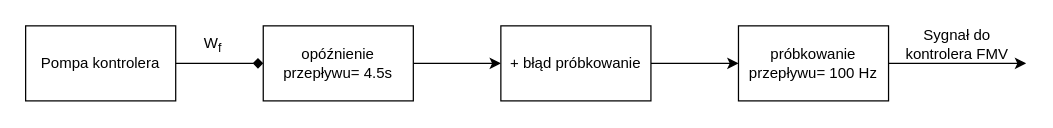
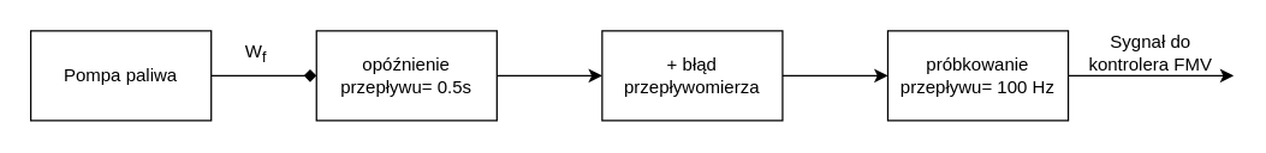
  <mxCell id="0" />
  <mxCell id="1" parent="0" />
  <mxCell id="2" style="edgeStyle=orthogonalEdgeStyle;rounded=0;orthogonalLoop=1;jettySize=auto;html=1;entryX=0;entryY=0.5;entryDx=0;entryDy=0;endArrow=diamond;" edge="1" parent="1" source="3" target="5"><mxGeometry relative="1" as="geometry"><mxPoint x="190" y="50" as="targetPoint" /></mxGeometry></mxCell>
- <mxCell id="3" value="Pompa kontrolera" style="rounded=0;whiteSpace=wrap;html=1;" vertex="1" parent="1"><mxGeometry x="20" y="20" width="120" height="60" as="geometry" /></mxCell>
+ <mxCell id="3" value="Pompa paliwa" style="rounded=0;whiteSpace=wrap;html=1;" vertex="1" parent="1"><mxGeometry x="20" y="20" width="120" height="60" as="geometry" /></mxCell>
  <mxCell id="4" style="edgeStyle=orthogonalEdgeStyle;rounded=0;orthogonalLoop=1;jettySize=auto;html=1;" edge="1" parent="1" source="5"><mxGeometry relative="1" as="geometry"><mxPoint x="400" y="50" as="targetPoint" /></mxGeometry></mxCell>
- <mxCell id="5" value="opóźnienie przepływu= 4.5s" style="rounded=0;whiteSpace=wrap;html=1;" vertex="1" parent="1"><mxGeometry x="210" y="20" width="120" height="60" as="geometry" /></mxCell>
+ <mxCell id="5" value="opóźnienie przepływu= 0.5s" style="rounded=0;whiteSpace=wrap;html=1;" vertex="1" parent="1"><mxGeometry x="210" y="20" width="120" height="60" as="geometry" /></mxCell>
  <mxCell id="6" style="edgeStyle=orthogonalEdgeStyle;rounded=0;orthogonalLoop=1;jettySize=auto;html=1;" edge="1" parent="1" source="7"><mxGeometry relative="1" as="geometry"><mxPoint x="590" y="50" as="targetPoint" /></mxGeometry></mxCell>
- <mxCell id="7" value="+ błąd próbkowanie" style="rounded=0;whiteSpace=wrap;html=1;" vertex="1" parent="1"><mxGeometry x="400" y="20" width="120" height="60" as="geometry" /></mxCell>
+ <mxCell id="7" value="+ błąd przepływomierza" style="rounded=0;whiteSpace=wrap;html=1;" vertex="1" parent="1"><mxGeometry x="400" y="20" width="120" height="60" as="geometry" /></mxCell>
  <mxCell id="8" value="W&lt;sub&gt;f&lt;/sub&gt;" style="text;html=1;strokeColor=none;fillColor=none;align=center;verticalAlign=middle;whiteSpace=wrap;rounded=0;" vertex="1" parent="1"><mxGeometry x="140" y="20" width="60" height="30" as="geometry" /></mxCell>
  <mxCell id="9" style="edgeStyle=orthogonalEdgeStyle;rounded=0;orthogonalLoop=1;jettySize=auto;html=1;" edge="1" parent="1" source="10"><mxGeometry relative="1" as="geometry"><mxPoint x="820" y="50" as="targetPoint" /></mxGeometry></mxCell>
  <mxCell id="10" value="próbkowanie przepływu= 100 Hz" style="rounded=0;whiteSpace=wrap;html=1;" vertex="1" parent="1"><mxGeometry x="590" y="20" width="120" height="60" as="geometry" /></mxCell>
  <mxCell id="11" value="Sygnał do kontrolera FMV" style="text;html=1;strokeColor=none;fillColor=none;align=center;verticalAlign=middle;whiteSpace=wrap;rounded=0;" vertex="1" parent="1"><mxGeometry x="710" y="20" width="110" height="30" as="geometry" /></mxCell>
